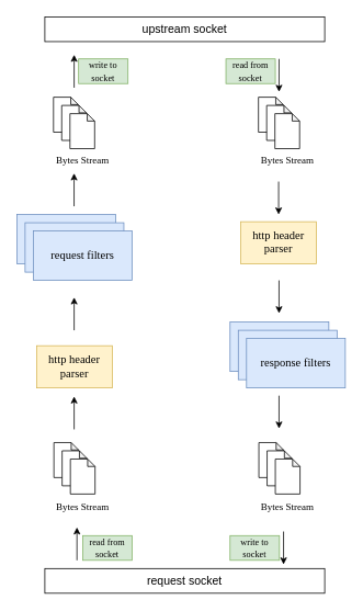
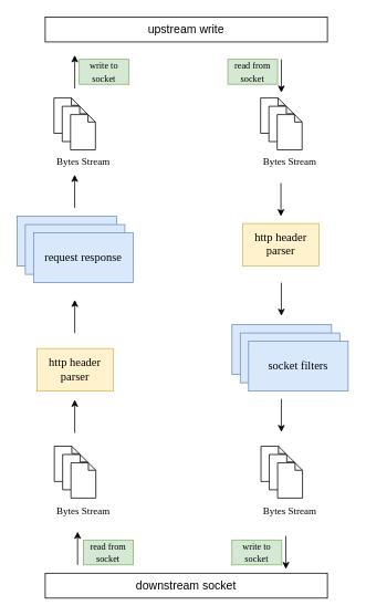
  <mxCell id="0" />
  <mxCell id="1" parent="0" />
- <mxCell id="2" value="&lt;font style=&quot;font-size: 14px;&quot;&gt;request socket&lt;/font&gt;" style="rounded=0;whiteSpace=wrap;html=1;" vertex="1" parent="1"><mxGeometry x="54" y="690" width="340" height="30" as="geometry" /></mxCell>
+ <mxCell id="2" value="&lt;font style=&quot;font-size: 14px;&quot;&gt;downstream socket&lt;/font&gt;" style="rounded=0;whiteSpace=wrap;html=1;" vertex="1" parent="1"><mxGeometry x="54" y="690" width="340" height="30" as="geometry" /></mxCell>
  <mxCell id="3" value="" style="shape=note;whiteSpace=wrap;html=1;backgroundOutline=1;darkOpacity=0.05;size=9;" vertex="1" parent="1"><mxGeometry x="65" y="537" width="30" height="42.5" as="geometry" /></mxCell>
  <mxCell id="4" value="" style="shape=note;whiteSpace=wrap;html=1;backgroundOutline=1;darkOpacity=0.05;size=9;" vertex="1" parent="1"><mxGeometry x="75" y="547" width="30" height="42.5" as="geometry" /></mxCell>
  <mxCell id="5" value="" style="shape=note;whiteSpace=wrap;html=1;backgroundOutline=1;darkOpacity=0.05;size=9;" vertex="1" parent="1"><mxGeometry x="85" y="557" width="30" height="42.5" as="geometry" /></mxCell>
  <mxCell id="6" value="&lt;font face=&quot;Verdana&quot; style=&quot;font-size: 14px;&quot;&gt;http header parser&lt;/font&gt;" style="rounded=0;whiteSpace=wrap;html=1;fillColor=#fff2cc;strokeColor=#d6b656;" vertex="1" parent="1"><mxGeometry x="44" y="419.37" width="92" height="51.25" as="geometry" /></mxCell>
  <mxCell id="7" value="" style="rounded=0;whiteSpace=wrap;html=1;fillColor=#dae8fc;strokeColor=#6c8ebf;" vertex="1" parent="1"><mxGeometry x="20" y="260" width="120" height="60" as="geometry" /></mxCell>
  <mxCell id="8" value="" style="rounded=0;whiteSpace=wrap;html=1;fillColor=#dae8fc;strokeColor=#6c8ebf;" vertex="1" parent="1"><mxGeometry x="30" y="270" width="120" height="60" as="geometry" /></mxCell>
- <mxCell id="9" value="&lt;font style=&quot;font-size: 14px;&quot; face=&quot;Verdana&quot;&gt;request filters&lt;/font&gt;" style="rounded=0;whiteSpace=wrap;html=1;fillColor=#dae8fc;strokeColor=#6c8ebf;fontSize=15;" vertex="1" parent="1"><mxGeometry x="40" y="280" width="120" height="60" as="geometry" /></mxCell>
+ <mxCell id="9" value="&lt;font style=&quot;font-size: 14px;&quot; face=&quot;Verdana&quot;&gt;request response&lt;/font&gt;" style="rounded=0;whiteSpace=wrap;html=1;fillColor=#dae8fc;strokeColor=#6c8ebf;fontSize=15;" vertex="1" parent="1"><mxGeometry x="40" y="280" width="120" height="60" as="geometry" /></mxCell>
  <mxCell id="10" value="&lt;font face=&quot;Verdana&quot; style=&quot;font-size: 14px;&quot;&gt;http header parser&lt;/font&gt;" style="rounded=0;whiteSpace=wrap;html=1;fillColor=#fff2cc;strokeColor=#d6b656;" vertex="1" parent="1"><mxGeometry x="292" y="268.75" width="92" height="51.25" as="geometry" /></mxCell>
- <mxCell id="11" value="&lt;font style=&quot;font-size: 14px;&quot;&gt;upstream socket&lt;/font&gt;" style="rounded=0;whiteSpace=wrap;html=1;" vertex="1" parent="1"><mxGeometry x="54" y="20" width="340" height="30" as="geometry" /></mxCell>
+ <mxCell id="11" value="&lt;font style=&quot;font-size: 14px;&quot;&gt;upstream write&lt;/font&gt;" style="rounded=0;whiteSpace=wrap;html=1;" vertex="1" parent="1"><mxGeometry x="54" y="20" width="340" height="30" as="geometry" /></mxCell>
  <mxCell id="12" value="" style="rounded=0;whiteSpace=wrap;html=1;fillColor=#dae8fc;strokeColor=#6c8ebf;" vertex="1" parent="1"><mxGeometry x="279" y="390.62" width="120" height="60" as="geometry" /></mxCell>
  <mxCell id="13" value="" style="rounded=0;whiteSpace=wrap;html=1;fillColor=#dae8fc;strokeColor=#6c8ebf;" vertex="1" parent="1"><mxGeometry x="289" y="400.62" width="120" height="60" as="geometry" /></mxCell>
- <mxCell id="14" value="&lt;font style=&quot;font-size: 14px;&quot; face=&quot;Verdana&quot;&gt;response filters&lt;/font&gt;" style="rounded=0;whiteSpace=wrap;html=1;fillColor=#dae8fc;strokeColor=#6c8ebf;" vertex="1" parent="1"><mxGeometry x="299" y="410.62" width="120" height="60" as="geometry" /></mxCell>
+ <mxCell id="14" value="&lt;font style=&quot;font-size: 14px;&quot; face=&quot;Verdana&quot;&gt;socket filters&lt;/font&gt;" style="rounded=0;whiteSpace=wrap;html=1;fillColor=#dae8fc;strokeColor=#6c8ebf;" vertex="1" parent="1"><mxGeometry x="299" y="410.62" width="120" height="60" as="geometry" /></mxCell>
  <mxCell id="15" value="&lt;font face=&quot;Verdana&quot;&gt;Bytes Stream&lt;/font&gt;" style="text;html=1;align=center;verticalAlign=middle;whiteSpace=wrap;rounded=0;" vertex="1" parent="1"><mxGeometry x="55" y="599.5" width="90" height="30" as="geometry" /></mxCell>
  <mxCell id="16" value="" style="shape=note;whiteSpace=wrap;html=1;backgroundOutline=1;darkOpacity=0.05;size=9;" vertex="1" parent="1"><mxGeometry x="314" y="537" width="30" height="42.5" as="geometry" /></mxCell>
  <mxCell id="17" value="" style="shape=note;whiteSpace=wrap;html=1;backgroundOutline=1;darkOpacity=0.05;size=9;" vertex="1" parent="1"><mxGeometry x="324" y="547" width="30" height="42.5" as="geometry" /></mxCell>
  <mxCell id="18" value="" style="shape=note;whiteSpace=wrap;html=1;backgroundOutline=1;darkOpacity=0.05;size=9;" vertex="1" parent="1"><mxGeometry x="334" y="557" width="30" height="42.5" as="geometry" /></mxCell>
  <mxCell id="19" value="&lt;font face=&quot;Verdana&quot;&gt;Bytes Stream&lt;/font&gt;" style="text;html=1;align=center;verticalAlign=middle;whiteSpace=wrap;rounded=0;" vertex="1" parent="1"><mxGeometry x="304" y="599.5" width="90" height="30" as="geometry" /></mxCell>
  <mxCell id="20" value="" style="endArrow=classic;html=1;rounded=0;" edge="1" parent="1"><mxGeometry width="50" height="50" relative="1" as="geometry"><mxPoint x="93" y="680" as="sourcePoint" /><mxPoint x="93" y="640" as="targetPoint" /></mxGeometry></mxCell>
  <mxCell id="21" value="" style="endArrow=classic;html=1;rounded=0;" edge="1" parent="1"><mxGeometry width="50" height="50" relative="1" as="geometry"><mxPoint x="89.58" y="521" as="sourcePoint" /><mxPoint x="89.58" y="481" as="targetPoint" /></mxGeometry></mxCell>
  <mxCell id="22" value="" style="endArrow=classic;html=1;rounded=0;" edge="1" parent="1"><mxGeometry width="50" height="50" relative="1" as="geometry"><mxPoint x="89.58" y="400.62" as="sourcePoint" /><mxPoint x="89.58" y="360.62" as="targetPoint" /></mxGeometry></mxCell>
  <mxCell id="23" value="" style="endArrow=classic;html=1;rounded=0;" edge="1" parent="1"><mxGeometry width="50" height="50" relative="1" as="geometry"><mxPoint x="89.58" y="106" as="sourcePoint" /><mxPoint x="89.58" y="66" as="targetPoint" /></mxGeometry></mxCell>
  <mxCell id="24" value="" style="endArrow=classic;html=1;rounded=0;" edge="1" parent="1"><mxGeometry width="50" height="50" relative="1" as="geometry"><mxPoint x="338.5" y="71" as="sourcePoint" /><mxPoint x="338.5" y="111" as="targetPoint" /></mxGeometry></mxCell>
  <mxCell id="25" value="" style="endArrow=classic;html=1;rounded=0;" edge="1" parent="1"><mxGeometry width="50" height="50" relative="1" as="geometry"><mxPoint x="338.5" y="340" as="sourcePoint" /><mxPoint x="338.5" y="380" as="targetPoint" /></mxGeometry></mxCell>
  <mxCell id="26" value="" style="endArrow=classic;html=1;rounded=0;" edge="1" parent="1"><mxGeometry width="50" height="50" relative="1" as="geometry"><mxPoint x="338.5" y="480" as="sourcePoint" /><mxPoint x="338.5" y="520" as="targetPoint" /></mxGeometry></mxCell>
  <mxCell id="27" value="" style="endArrow=classic;html=1;rounded=0;" edge="1" parent="1"><mxGeometry width="50" height="50" relative="1" as="geometry"><mxPoint x="344" y="645" as="sourcePoint" /><mxPoint x="344" y="685" as="targetPoint" /></mxGeometry></mxCell>
  <mxCell id="28" value="&lt;font style=&quot;font-size: 11px;&quot; face=&quot;Verdana&quot;&gt;read from socket&lt;/font&gt;" style="text;html=1;align=center;verticalAlign=middle;whiteSpace=wrap;rounded=0;fillColor=#d5e8d4;strokeColor=#82b366;" vertex="1" parent="1"><mxGeometry x="100" y="650" width="60" height="30" as="geometry" /></mxCell>
  <mxCell id="29" value="&lt;font style=&quot;font-size: 11px;&quot; face=&quot;Verdana&quot;&gt;write to socket&lt;/font&gt;" style="text;html=1;align=center;verticalAlign=middle;whiteSpace=wrap;rounded=0;fillColor=#d5e8d4;strokeColor=#82b366;" vertex="1" parent="1"><mxGeometry x="95" y="71" width="60" height="30" as="geometry" /></mxCell>
  <mxCell id="30" value="&lt;font style=&quot;font-size: 11px;&quot; face=&quot;Verdana&quot;&gt;read from socket&lt;/font&gt;" style="text;html=1;align=center;verticalAlign=middle;whiteSpace=wrap;rounded=0;fillColor=#d5e8d4;strokeColor=#82b366;" vertex="1" parent="1"><mxGeometry x="274" y="71" width="60" height="30" as="geometry" /></mxCell>
  <mxCell id="31" value="&lt;font style=&quot;font-size: 11px;&quot; face=&quot;Verdana&quot;&gt;write to socket&lt;/font&gt;" style="text;html=1;align=center;verticalAlign=middle;whiteSpace=wrap;rounded=0;fillColor=#d5e8d4;strokeColor=#82b366;" vertex="1" parent="1"><mxGeometry x="279" y="650" width="60" height="30" as="geometry" /></mxCell>
  <mxCell id="32" value="" style="shape=note;whiteSpace=wrap;html=1;backgroundOutline=1;darkOpacity=0.05;size=9;" vertex="1" parent="1"><mxGeometry x="64.5" y="117.5" width="30" height="42.5" as="geometry" /></mxCell>
  <mxCell id="33" value="" style="shape=note;whiteSpace=wrap;html=1;backgroundOutline=1;darkOpacity=0.05;size=9;" vertex="1" parent="1"><mxGeometry x="74.5" y="127.5" width="30" height="42.5" as="geometry" /></mxCell>
  <mxCell id="34" value="" style="shape=note;whiteSpace=wrap;html=1;backgroundOutline=1;darkOpacity=0.05;size=9;" vertex="1" parent="1"><mxGeometry x="84.5" y="137.5" width="30" height="42.5" as="geometry" /></mxCell>
  <mxCell id="35" value="&lt;font face=&quot;Verdana&quot;&gt;Bytes Stream&lt;/font&gt;" style="text;html=1;align=center;verticalAlign=middle;whiteSpace=wrap;rounded=0;" vertex="1" parent="1"><mxGeometry x="54.5" y="180" width="90" height="30" as="geometry" /></mxCell>
  <mxCell id="36" value="" style="shape=note;whiteSpace=wrap;html=1;backgroundOutline=1;darkOpacity=0.05;size=9;" vertex="1" parent="1"><mxGeometry x="313.5" y="117.5" width="30" height="42.5" as="geometry" /></mxCell>
  <mxCell id="37" value="" style="shape=note;whiteSpace=wrap;html=1;backgroundOutline=1;darkOpacity=0.05;size=9;" vertex="1" parent="1"><mxGeometry x="323.5" y="127.5" width="30" height="42.5" as="geometry" /></mxCell>
  <mxCell id="38" value="" style="shape=note;whiteSpace=wrap;html=1;backgroundOutline=1;darkOpacity=0.05;size=9;" vertex="1" parent="1"><mxGeometry x="333.5" y="137.5" width="30" height="42.5" as="geometry" /></mxCell>
  <mxCell id="39" value="&lt;font face=&quot;Verdana&quot;&gt;Bytes Stream&lt;/font&gt;" style="text;html=1;align=center;verticalAlign=middle;whiteSpace=wrap;rounded=0;" vertex="1" parent="1"><mxGeometry x="303.5" y="180" width="90" height="30" as="geometry" /></mxCell>
  <mxCell id="40" value="" style="endArrow=classic;html=1;rounded=0;" edge="1" parent="1"><mxGeometry width="50" height="50" relative="1" as="geometry"><mxPoint x="89.5" y="250" as="sourcePoint" /><mxPoint x="89.5" y="210" as="targetPoint" /></mxGeometry></mxCell>
  <mxCell id="41" value="" style="endArrow=classic;html=1;rounded=0;" edge="1" parent="1"><mxGeometry width="50" height="50" relative="1" as="geometry"><mxPoint x="338" y="220" as="sourcePoint" /><mxPoint x="338" y="260" as="targetPoint" /></mxGeometry></mxCell>
